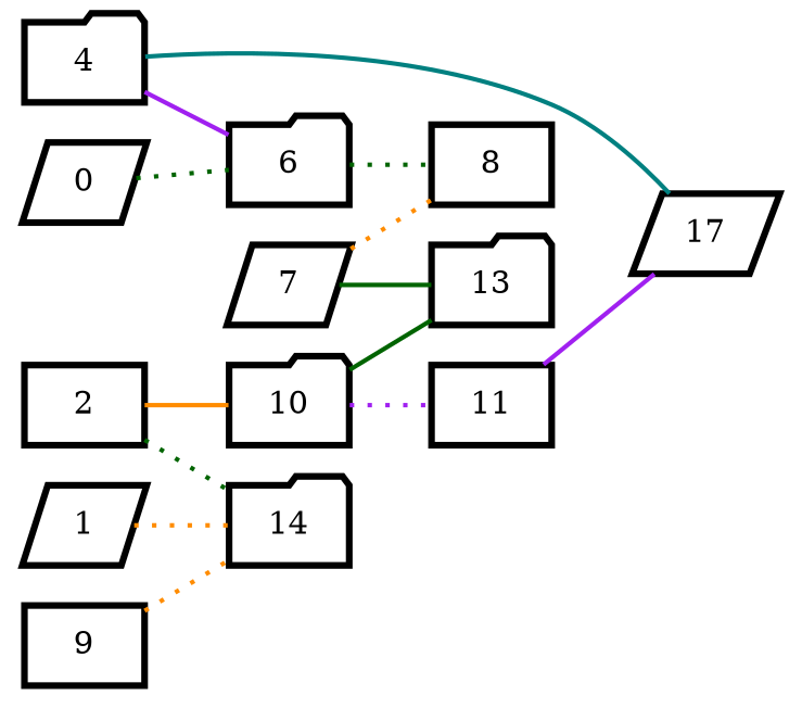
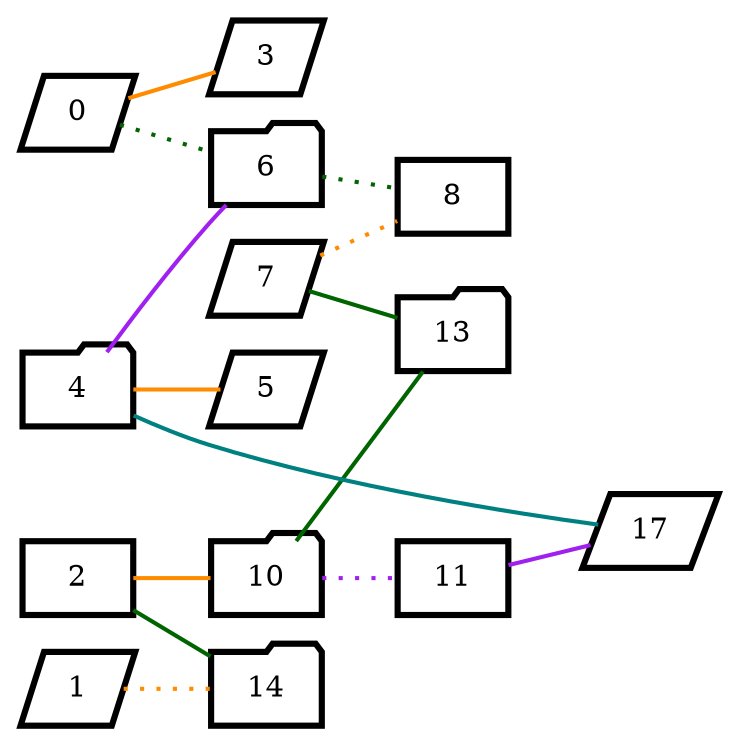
  graph {
    rankdir=LR
    node [penwidth=3 shape=parallelogram]
    edge [color=darkorange penwidth=2 style=solid]
    0
+   3
    6 [shape=folder]
    8 [shape=box]
    14 [shape=folder]
    1
    2 [shape=box]
    10 [shape=folder]
    13 [shape=folder]
    11 [shape=box]
    4 [shape=folder]
+   5
    n13 [label=17]
    7
-   9 [shape=box]
+   0 -- 3
    0 -- 6 [color=darkgreen style=dotted]
    6 -- 8 [color=darkgreen style=dotted]
    1 -- 14 [style=dotted]
-   2 -- 14 [color=darkgreen style=dotted]
+   2 -- 14 [color=darkgreen]
    2 -- 10
    10 -- 13 [color=darkgreen]
    10 -- 11 [color=purple style=dotted]
    11 -- n13 [color=purple]
    4 -- 6 [color=purple]
+   4 -- 5
    4 -- n13 [color=teal]
    7 -- 8 [style=dotted]
    7 -- 13 [color=darkgreen]
-   9 -- 14 [style=dotted]
  }
